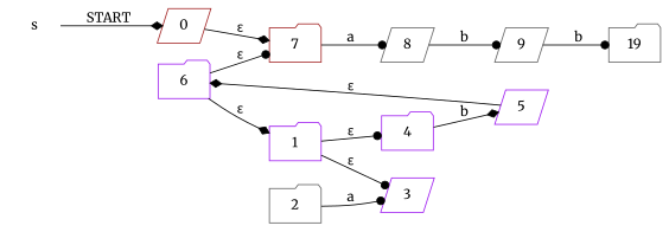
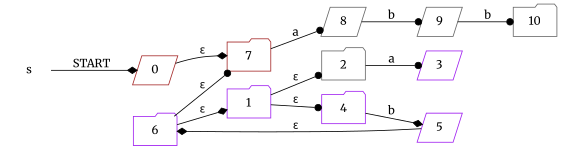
  digraph {
    fontname=Merriweather
    rankdir=LR
    ranksep=0.75
    node [color=gray40 fontname=Merriweather shape=folder]
    edge [arrowhead=dot fontname=Merriweather weight=1]
    s [shape=none]
    0 [color=brown shape=parallelogram]
    7 [color=brown]
    1 [color=purple]
    2
    4 [color=purple]
    8 [shape=parallelogram]
    3 [color=purple shape=parallelogram]
    5 [color=purple shape=parallelogram]
    6 [color=purple]
    9 [shape=parallelogram]
-   10 [label=19]
+   10
    s -> 0 [arrowhead=diamond label=START]
    0 -> 7 [arrowhead=diamond label="ε" weight=0]
    7 -> 8 [label=a]
-   1 -> 3 [label="ε"]
+   1 -> 2 [label="ε"]
    1 -> 4 [label="ε"]
    2 -> 3 [label=a]
    4 -> 5 [arrowhead=diamond label=b]
    8 -> 9 [label=b]
    5 -> 6 [arrowhead=diamond label="ε"]
    6 -> 7 [label="ε"]
    6 -> 1 [arrowhead=diamond label="ε" weight=0]
    9 -> 10 [label=b]
  }
